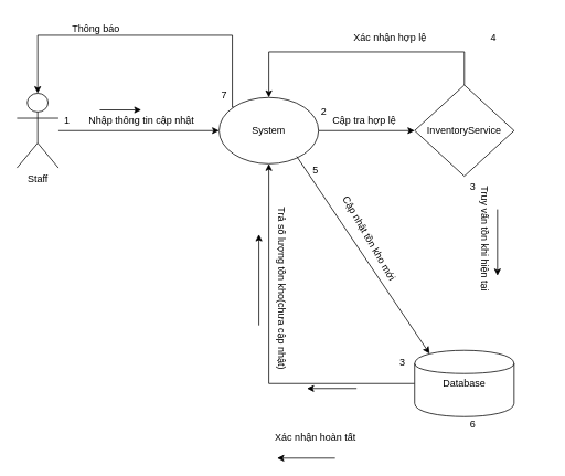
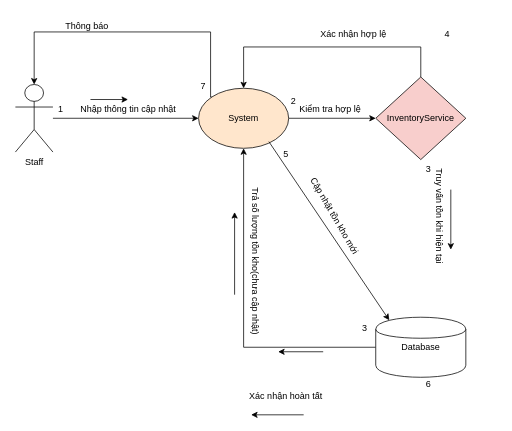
  <mxCell id="0" />
  <mxCell id="1" parent="0" />
  <mxCell id="2" style="edgeStyle=orthogonalEdgeStyle;rounded=0;orthogonalLoop=1;jettySize=auto;html=1;entryX=0;entryY=0.5;entryDx=0;entryDy=0;" edge="1" parent="1" source="3" target="5"><mxGeometry relative="1" as="geometry" /></mxCell>
  <mxCell id="3" value="Staff" style="shape=umlActor;verticalLabelPosition=bottom;verticalAlign=top;html=1;outlineConnect=0;" vertex="1" parent="1"><mxGeometry x="20" y="112" width="50" height="90" as="geometry" /></mxCell>
  <mxCell id="4" style="edgeStyle=orthogonalEdgeStyle;rounded=0;orthogonalLoop=1;jettySize=auto;html=1;entryX=0;entryY=0.5;entryDx=0;entryDy=0;" edge="1" parent="1" source="5" target="9"><mxGeometry relative="1" as="geometry" /></mxCell>
- <mxCell id="5" value="System" style="ellipse;whiteSpace=wrap;html=1;" vertex="1" parent="1"><mxGeometry x="264" y="117" width="120" height="80" as="geometry" /></mxCell>
+ <mxCell id="5" value="System" style="ellipse;whiteSpace=wrap;html=1;fillColor=#ffe6cc;" vertex="1" parent="1"><mxGeometry x="264" y="117" width="120" height="80" as="geometry" /></mxCell>
  <mxCell id="6" value="1" style="text;html=1;align=center;verticalAlign=middle;resizable=0;points=[];autosize=1;strokeColor=none;fillColor=none;" vertex="1" parent="1"><mxGeometry x="65" y="130" width="30" height="30" as="geometry" /></mxCell>
  <mxCell id="7" value="Nhập thông tin cập nhật" style="text;html=1;align=center;verticalAlign=middle;resizable=0;points=[];autosize=1;strokeColor=none;fillColor=none;" vertex="1" parent="1"><mxGeometry x="95" y="130" width="150" height="30" as="geometry" /></mxCell>
  <mxCell id="8" style="edgeStyle=orthogonalEdgeStyle;rounded=0;orthogonalLoop=1;jettySize=auto;html=1;entryX=0.5;entryY=0;entryDx=0;entryDy=0;" edge="1" parent="1" source="9" target="5"><mxGeometry relative="1" as="geometry"><Array as="points"><mxPoint x="560" y="62" /><mxPoint x="324" y="62" /></Array></mxGeometry></mxCell>
- <mxCell id="9" value="InventoryService" style="rhombus;whiteSpace=wrap;html=1;" vertex="1" parent="1"><mxGeometry x="500" y="102" width="120" height="110" as="geometry" /></mxCell>
+ <mxCell id="9" value="InventoryService" style="rhombus;whiteSpace=wrap;html=1;fillColor=#f8cecc;" vertex="1" parent="1"><mxGeometry x="500" y="102" width="120" height="110" as="geometry" /></mxCell>
  <mxCell id="10" value="2" style="text;html=1;align=center;verticalAlign=middle;resizable=0;points=[];autosize=1;strokeColor=none;fillColor=none;" vertex="1" parent="1"><mxGeometry x="375" y="120" width="30" height="30" as="geometry" /></mxCell>
- <mxCell id="11" value="Cập tra hợp lệ" style="text;html=1;align=center;verticalAlign=middle;resizable=0;points=[];autosize=1;strokeColor=none;fillColor=none;" vertex="1" parent="1"><mxGeometry x="384" y="130" width="110" height="30" as="geometry" /></mxCell>
+ <mxCell id="11" value="Kiểm tra hợp lệ" style="text;html=1;align=center;verticalAlign=middle;resizable=0;points=[];autosize=1;strokeColor=none;fillColor=none;" vertex="1" parent="1"><mxGeometry x="384" y="130" width="110" height="30" as="geometry" /></mxCell>
  <mxCell id="12" style="edgeStyle=orthogonalEdgeStyle;rounded=0;orthogonalLoop=1;jettySize=auto;html=1;entryX=0.5;entryY=1;entryDx=0;entryDy=0;" edge="1" parent="1" source="13" target="5"><mxGeometry relative="1" as="geometry" /></mxCell>
  <mxCell id="13" value="Database" style="shape=cylinder;whiteSpace=wrap;html=1;" vertex="1" parent="1"><mxGeometry x="500" y="422" width="120" height="80" as="geometry" /></mxCell>
  <mxCell id="14" value="3" style="text;html=1;align=center;verticalAlign=middle;resizable=0;points=[];autosize=1;strokeColor=none;fillColor=none;" vertex="1" parent="1"><mxGeometry x="555" y="210" width="30" height="30" as="geometry" /></mxCell>
  <mxCell id="15" value="Truy vấn tồn khi hiện tại" style="text;html=1;align=center;verticalAlign=middle;resizable=0;points=[];autosize=1;strokeColor=none;fillColor=none;rotation=90;" vertex="1" parent="1"><mxGeometry x="510" y="272" width="150" height="30" as="geometry" /></mxCell>
  <mxCell id="16" value="3" style="text;html=1;align=center;verticalAlign=middle;resizable=0;points=[];autosize=1;strokeColor=none;fillColor=none;" vertex="1" parent="1"><mxGeometry x="470" y="422" width="30" height="30" as="geometry" /></mxCell>
  <mxCell id="17" value="Trả số lượng tồn kho(chưa cập nhật)" style="text;html=1;align=center;verticalAlign=middle;resizable=0;points=[];autosize=1;strokeColor=none;fillColor=none;rotation=90;" vertex="1" parent="1"><mxGeometry x="230" y="332" width="220" height="30" as="geometry" /></mxCell>
  <mxCell id="18" value="4" style="text;html=1;align=center;verticalAlign=middle;resizable=0;points=[];autosize=1;strokeColor=none;fillColor=none;" vertex="1" parent="1"><mxGeometry x="580" y="30" width="30" height="30" as="geometry" /></mxCell>
  <mxCell id="19" value="Xác nhận hợp lệ" style="text;html=1;align=center;verticalAlign=middle;resizable=0;points=[];autosize=1;strokeColor=none;fillColor=none;" vertex="1" parent="1"><mxGeometry x="415" y="30" width="110" height="30" as="geometry" /></mxCell>
  <mxCell id="20" style="rounded=0;orthogonalLoop=1;jettySize=auto;html=1;entryX=0.15;entryY=0.05;entryDx=0;entryDy=0;entryPerimeter=0;exitX=0.78;exitY=0.888;exitDx=0;exitDy=0;exitPerimeter=0;" edge="1" parent="1" source="5" target="13"><mxGeometry relative="1" as="geometry" /></mxCell>
  <mxCell id="21" value="5" style="text;html=1;align=center;verticalAlign=middle;resizable=0;points=[];autosize=1;strokeColor=none;fillColor=none;" vertex="1" parent="1"><mxGeometry x="365" y="190" width="30" height="30" as="geometry" /></mxCell>
  <mxCell id="22" value="Cập nhật tồn kho mới" style="text;html=1;align=center;verticalAlign=middle;resizable=0;points=[];autosize=1;strokeColor=none;fillColor=none;rotation=60;" vertex="1" parent="1"><mxGeometry x="375" y="272" width="140" height="30" as="geometry" /></mxCell>
  <mxCell id="23" value="" style="endArrow=classic;html=1;rounded=0;entryX=0.5;entryY=0.067;entryDx=0;entryDy=0;entryPerimeter=0;" edge="1" parent="1" target="7"><mxGeometry width="50" height="50" relative="1" as="geometry"><mxPoint x="120" y="132" as="sourcePoint" /><mxPoint x="170" y="82" as="targetPoint" /></mxGeometry></mxCell>
  <mxCell id="24" value="" style="endArrow=classic;html=1;rounded=0;entryX=0.8;entryY=0;entryDx=0;entryDy=0;entryPerimeter=0;" edge="1" parent="1" target="15"><mxGeometry width="50" height="50" relative="1" as="geometry"><mxPoint x="600" y="252" as="sourcePoint" /><mxPoint x="650" y="202" as="targetPoint" /></mxGeometry></mxCell>
  <mxCell id="25" value="" style="endArrow=classic;html=1;rounded=0;" edge="1" parent="1"><mxGeometry width="50" height="50" relative="1" as="geometry"><mxPoint x="430" y="468" as="sourcePoint" /><mxPoint x="370" y="468" as="targetPoint" /></mxGeometry></mxCell>
  <mxCell id="26" value="" style="endArrow=classic;html=1;rounded=0;" edge="1" parent="1"><mxGeometry width="50" height="50" relative="1" as="geometry"><mxPoint x="312" y="392" as="sourcePoint" /><mxPoint x="312" y="282" as="targetPoint" /></mxGeometry></mxCell>
  <mxCell id="27" value="6" style="text;html=1;align=center;verticalAlign=middle;resizable=0;points=[];autosize=1;strokeColor=none;fillColor=none;" vertex="1" parent="1"><mxGeometry x="555" y="497" width="30" height="30" as="geometry" /></mxCell>
  <mxCell id="28" value="Xác nhận hoàn tất" style="text;html=1;align=center;verticalAlign=middle;resizable=0;points=[];autosize=1;strokeColor=none;fillColor=none;" vertex="1" parent="1"><mxGeometry x="320" y="512" width="120" height="30" as="geometry" /></mxCell>
  <mxCell id="29" value="" style="edgeStyle=none;orthogonalLoop=1;jettySize=auto;html=1;rounded=0;" edge="1" parent="1"><mxGeometry width="100" relative="1" as="geometry"><mxPoint x="404" y="552" as="sourcePoint" /><mxPoint x="334" y="552" as="targetPoint" /><Array as="points" /></mxGeometry></mxCell>
  <mxCell id="30" style="edgeStyle=orthogonalEdgeStyle;rounded=0;orthogonalLoop=1;jettySize=auto;html=1;entryX=0.5;entryY=0;entryDx=0;entryDy=0;entryPerimeter=0;exitX=0;exitY=0;exitDx=0;exitDy=0;" edge="1" parent="1" source="5" target="3"><mxGeometry relative="1" as="geometry"><Array as="points"><mxPoint x="280" y="129" /><mxPoint x="280" y="42" /><mxPoint x="45" y="42" /></Array></mxGeometry></mxCell>
  <mxCell id="31" value="Thông báo" style="text;html=1;align=center;verticalAlign=middle;resizable=0;points=[];autosize=1;strokeColor=none;fillColor=none;" vertex="1" parent="1"><mxGeometry x="75" y="20" width="80" height="30" as="geometry" /></mxCell>
  <mxCell id="32" value="7" style="text;html=1;align=center;verticalAlign=middle;resizable=0;points=[];autosize=1;strokeColor=none;fillColor=none;" vertex="1" parent="1"><mxGeometry x="255" y="100" width="30" height="30" as="geometry" /></mxCell>
